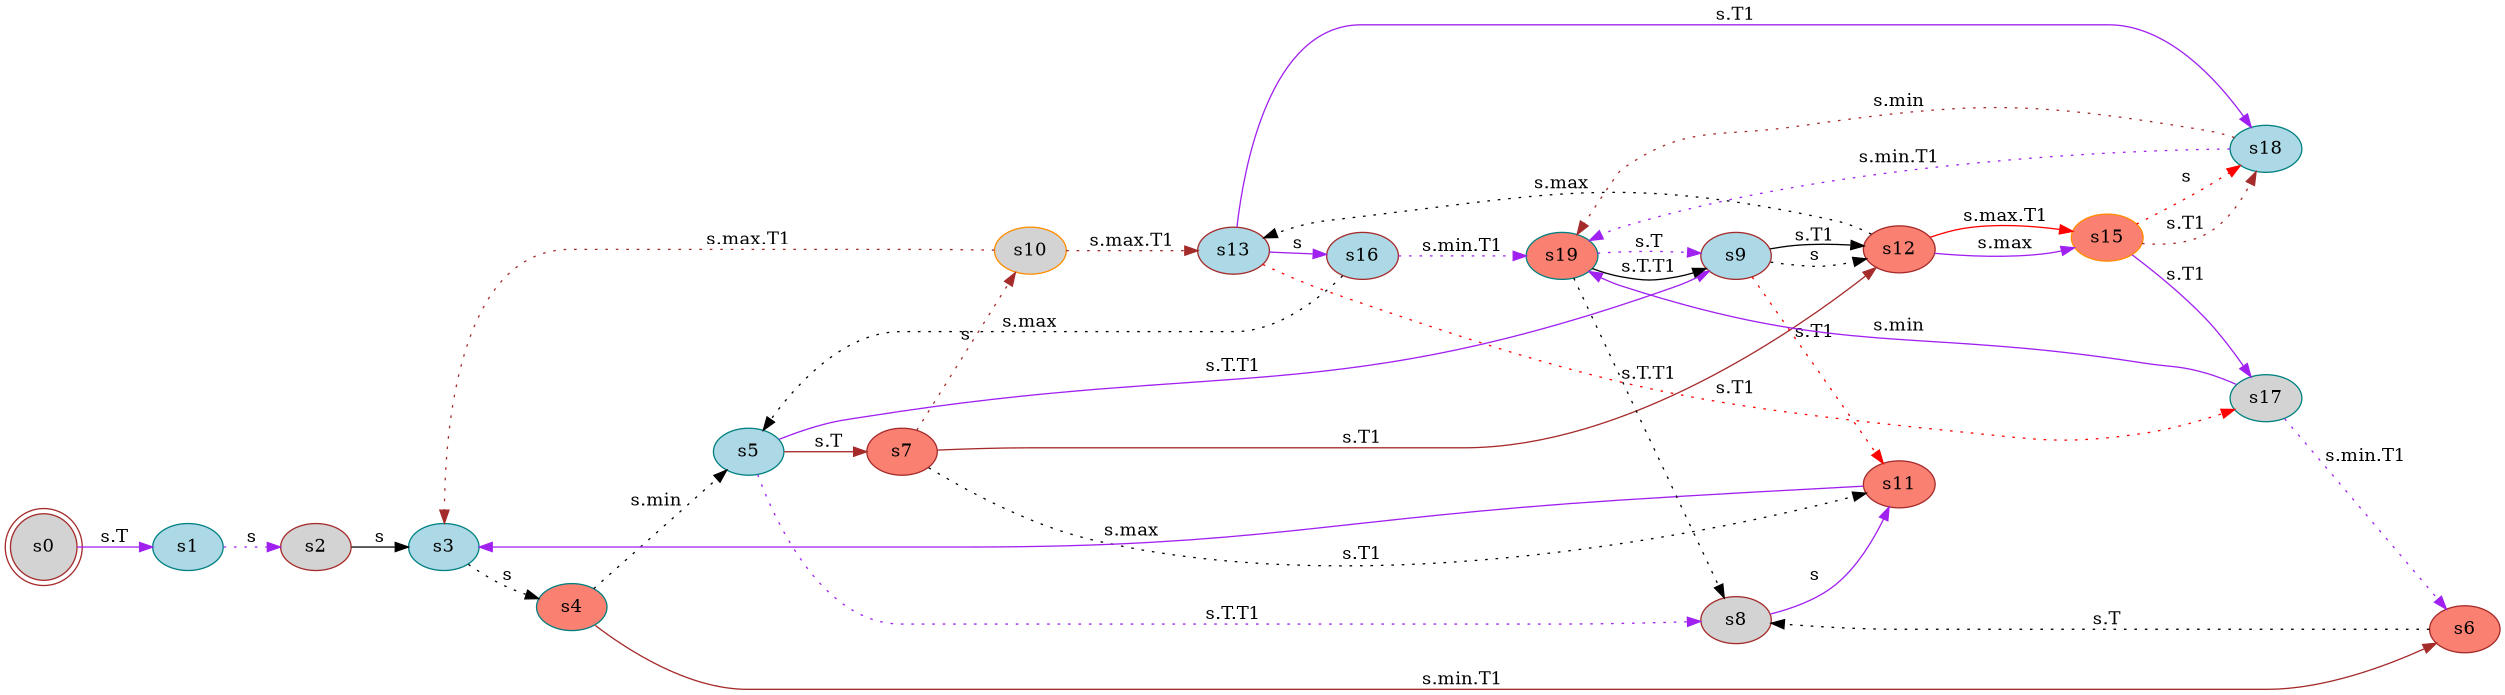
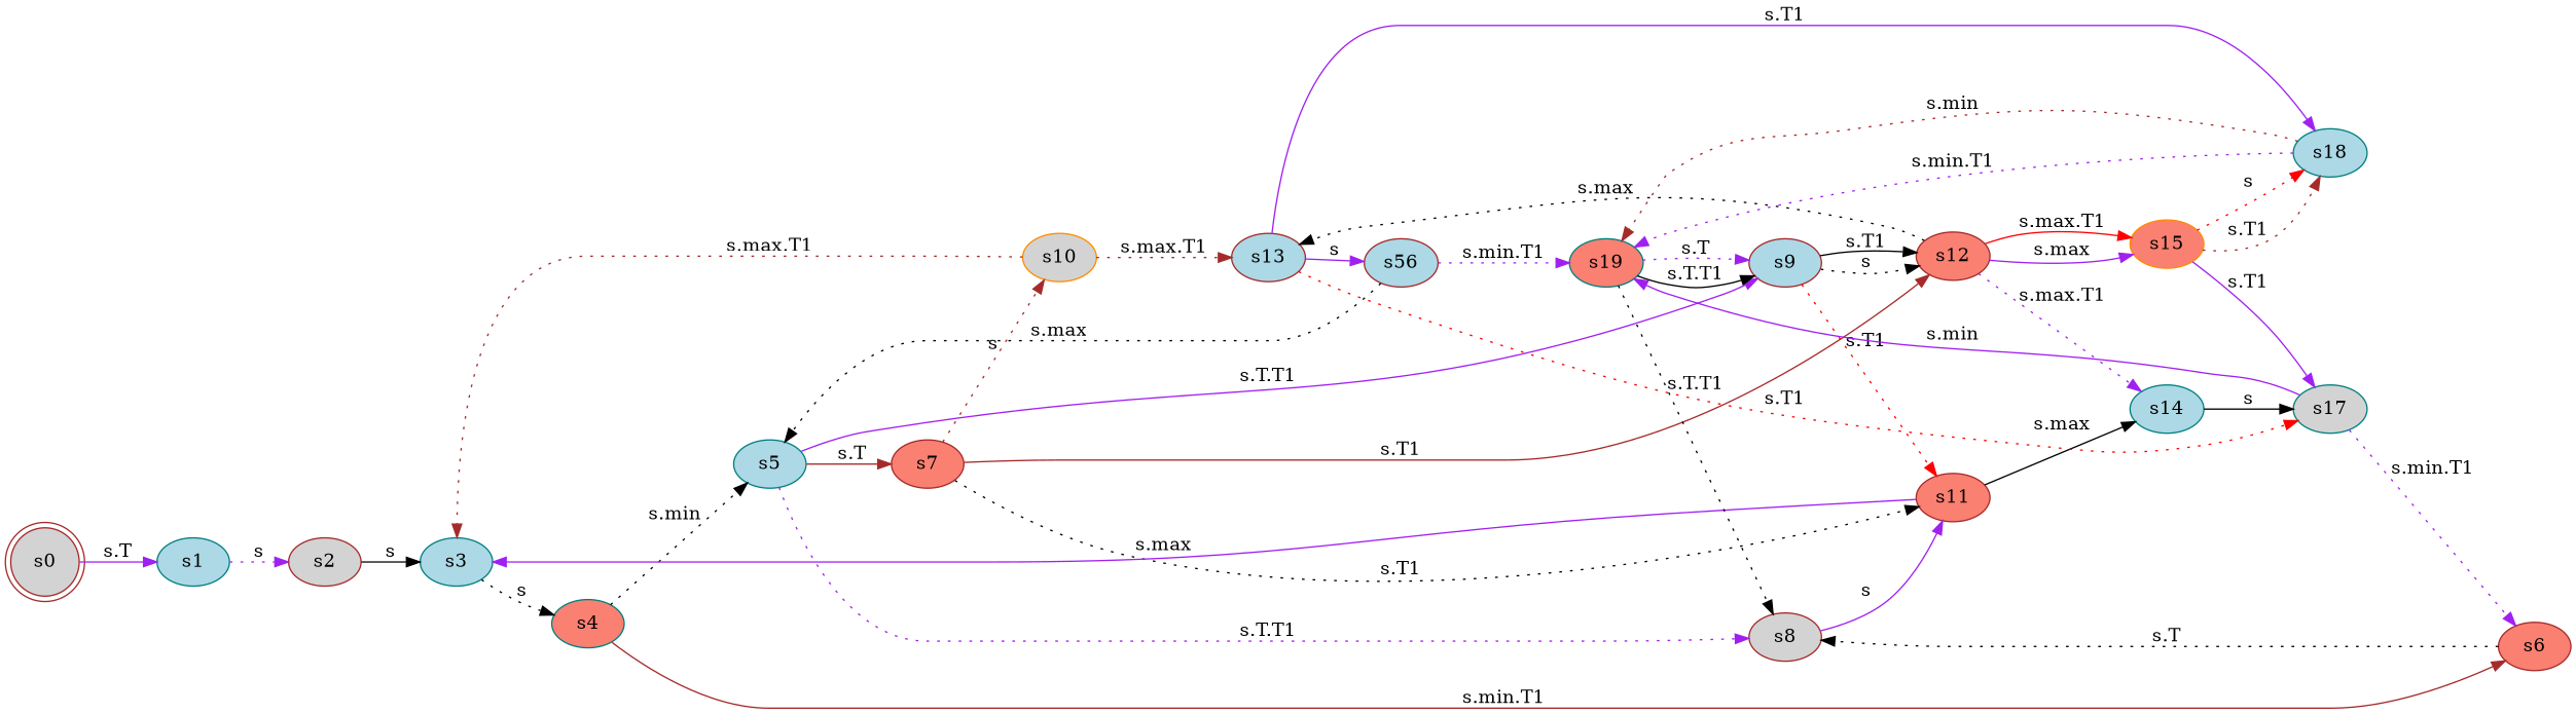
  digraph {
    rankdir=LR
    node [color=brown fillcolor=lightblue style=filled]
    edge [color=purple style=dotted]
    s0 [fillcolor=lightgrey shape=doublecircle]
    s1 [color=teal]
    s2 [fillcolor=lightgrey]
    s3 [color=teal]
    s4 [color=teal fillcolor=salmon]
    s5 [color=teal]
    s6 [fillcolor=salmon]
    s7 [fillcolor=salmon]
    s8 [fillcolor=lightgrey]
    s9
    s10 [color=darkorange fillcolor=lightgrey]
    s11 [fillcolor=salmon]
    s12 [fillcolor=salmon]
    s13
+   s14 [color=teal]
    s15 [color=darkorange fillcolor=salmon]
-   s16
+   s16 [label=s56]
    s17 [color=teal fillcolor=lightgrey]
    s18 [color=teal]
    s19 [color=teal fillcolor=salmon]
    s0 -> s1 [label="s.T" style=solid]
    s1 -> s2 [label=s]
    s2 -> s3 [color=black label=s style=solid]
    s3 -> s4 [color=black label=s]
    s4 -> s5 [color=black label="s.min"]
    s4 -> s6 [color=brown label="s.min.T1" style=solid]
    s5 -> s7 [color=brown label="s.T" style=solid]
    s5 -> s8 [label="s.T.T1"]
    s5 -> s9 [label="s.T.T1" style=solid]
    s6 -> s8 [color=black label="s.T"]
    s7 -> s10 [color=brown label=s]
    s7 -> s11 [color=black label="s.T1"]
    s7 -> s12 [color=brown label="s.T1" style=solid]
    s8 -> s11 [label=s style=solid]
    s9 -> s11 [color=red label="s.T1"]
    s9 -> s12 [color=black label=s]
    s9 -> s12 [color=black label="s.T1" style=solid]
    s10 -> s3 [color=brown label="s.max.T1"]
    s10 -> s13 [color=brown label="s.max.T1"]
    s11 -> s3 [label="s.max" style=solid]
+   s11 -> s14 [color=black label="s.max" style=solid]
    s12 -> s13 [color=black label="s.max"]
+   s12 -> s14 [label="s.max.T1"]
    s12 -> s15 [color=red label="s.max.T1" style=solid]
    s12 -> s15 [label="s.max" style=solid]
    s13 -> s16 [label=s style=solid]
    s13 -> s17 [color=red label="s.T1"]
    s13 -> s18 [label="s.T1" style=solid]
+   s14 -> s17 [color=black label=s style=solid]
    s15 -> s17 [label="s.T1" style=solid]
    s15 -> s18 [color=red label=s]
    s15 -> s18 [color=brown label="s.T1"]
    s16 -> s5 [color=black label="s.max"]
    s16 -> s19 [label="s.min.T1"]
    s17 -> s6 [label="s.min.T1"]
    s17 -> s19 [label="s.min" style=solid]
    s18 -> s19 [color=brown label="s.min"]
    s18 -> s19 [label="s.min.T1"]
    s19 -> s8 [color=black label="s.T.T1"]
    s19 -> s9 [label="s.T"]
    s19 -> s9 [color=black label="s.T.T1" style=solid]
  }
